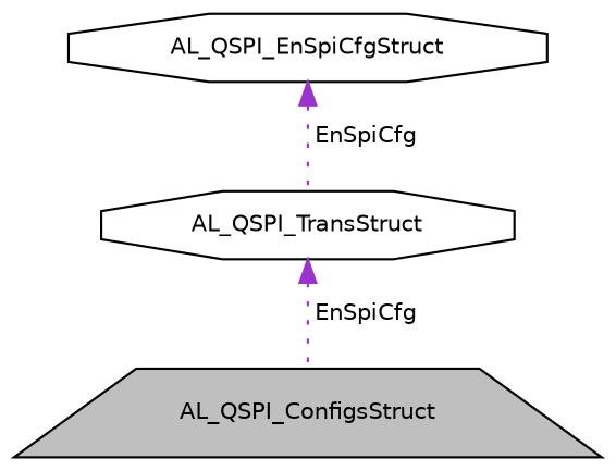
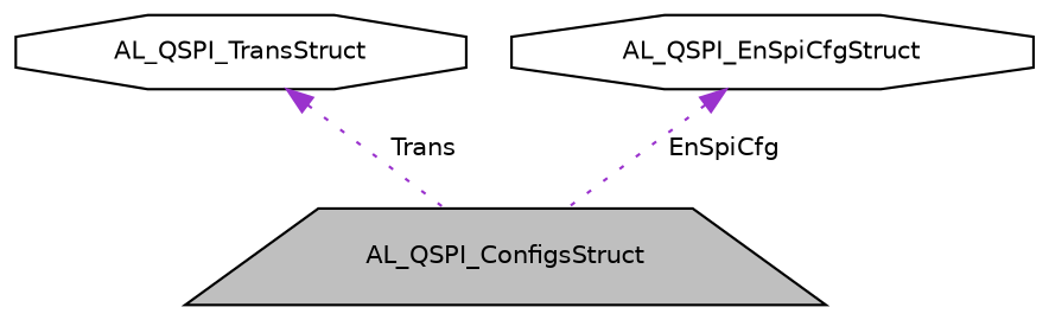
  digraph {
    node [color=black fillcolor=white fontname=Helvetica fontsize=10 shape=octagon style=filled]
    edge [color=darkorchid3 dir=back fontname=Helvetica fontsize=10 labelfontname=Helvetica labelfontsize=10 style=dotted]
    n1 [fillcolor=grey75 fontcolor=black height=0.2 label=AL_QSPI_ConfigsStruct shape=trapezium width=0.4]
    n2 [height=0.2 label=AL_QSPI_TransStruct width=0.4]
    n3 [height=0.2 label=AL_QSPI_EnSpiCfgStruct width=0.4]
-   n2 -> n1 [label=" EnSpiCfg"]
-   n3 -> n2 [label=" EnSpiCfg"]
+   n2 -> n1 [label=" Trans"]
+   n3 -> n1 [label=" EnSpiCfg"]
  }
